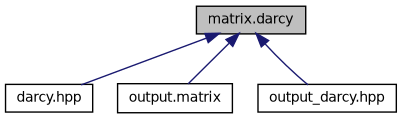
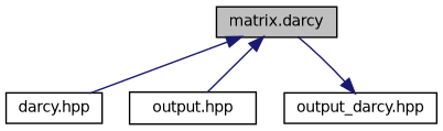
  digraph {
    node [color=black fillcolor=white fontname=Helvetica fontsize=10 shape=record style=filled]
    edge [color=midnightblue dir=back fontname=Helvetica fontsize=10 labelfontname=Helvetica labelfontsize=10 style=solid]
    n1 [fillcolor=grey75 fontcolor=black height=0.2 label="matrix.darcy" width=0.4]
    n2 [height=0.2 label="darcy.hpp" width=0.4]
-   n3 [height=0.2 label="output.matrix" width=0.4]
+   n3 [height=0.2 label="output.hpp" width=0.4]
    n4 [height=0.2 label="output_darcy.hpp" width=0.4]
    n1 -> n2
    n1 -> n3
-   n1 -> n4
+   n4 -> n1
  }
